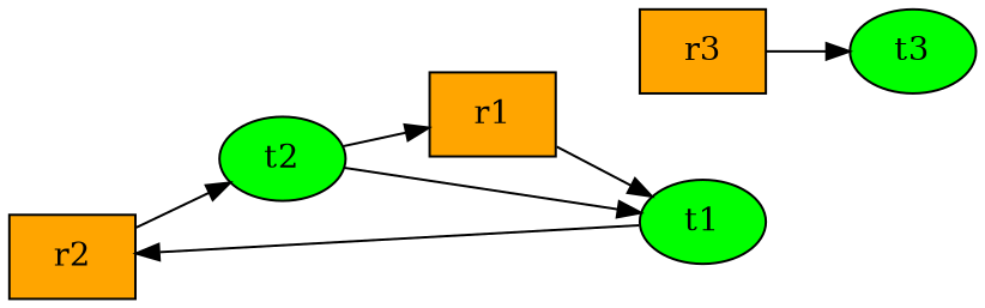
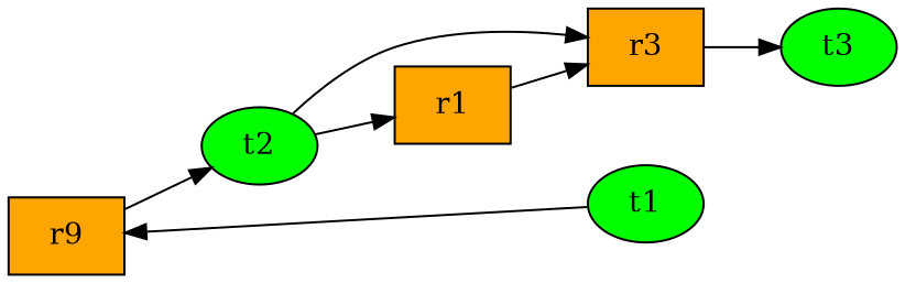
  digraph {
    rankdir=LR
    node [fillcolor=orange style=filled]
-   r2 [shape=box]
+   r2 [shape=box label=r9]
    t1 [fillcolor=green]
    t2 [fillcolor=green]
    r3 [shape=box]
    r1 [shape=box]
    t3 [fillcolor=green]
    r2 -> t2
    t1 -> r2
-   t2 -> t1
+   t2 -> r3
    t2 -> r1
    r3 -> t3
-   r1 -> t1
+   r1 -> r3
  }
